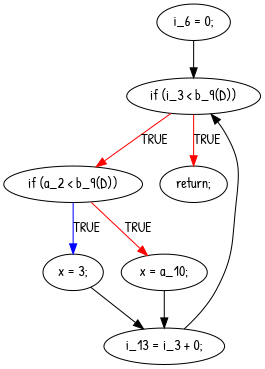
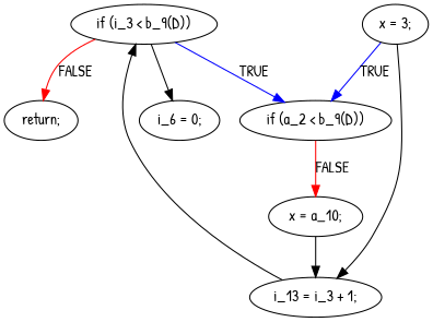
  digraph {
    fontname="Patrick Hand"
    node [fontname="Patrick Hand"]
    edge [color=black fontname="Patrick Hand"]
    n1 [label="i_6 = 0;"]
    n2 [label="if (i_3 < b_9(D))"]
    n3 [label="if (a_2 < b_9(D))"]
    n4 [label="return;"]
    n5 [label="x = 3;"]
    n6 [label="x = a_10;"]
-   n7 [label="i_13 = i_3 + 0;"]
-   n1 -> n2
-   n2 -> n3 [color=red label=TRUE]
-   n2 -> n4 [color=red label=TRUE]
-   n3 -> n5 [color=blue label=TRUE]
-   n3 -> n6 [color=red label=TRUE]
+   n7 [label="i_13 = i_3 + 1;"]
+   n2 -> n1
+   n2 -> n3 [color=blue label=TRUE]
+   n2 -> n4 [color=red label=FALSE]
+   n5 -> n3 [color=blue label=TRUE]
+   n3 -> n6 [color=red label=FALSE]
    n5 -> n7
    n6 -> n7
    n7 -> n2
  }
